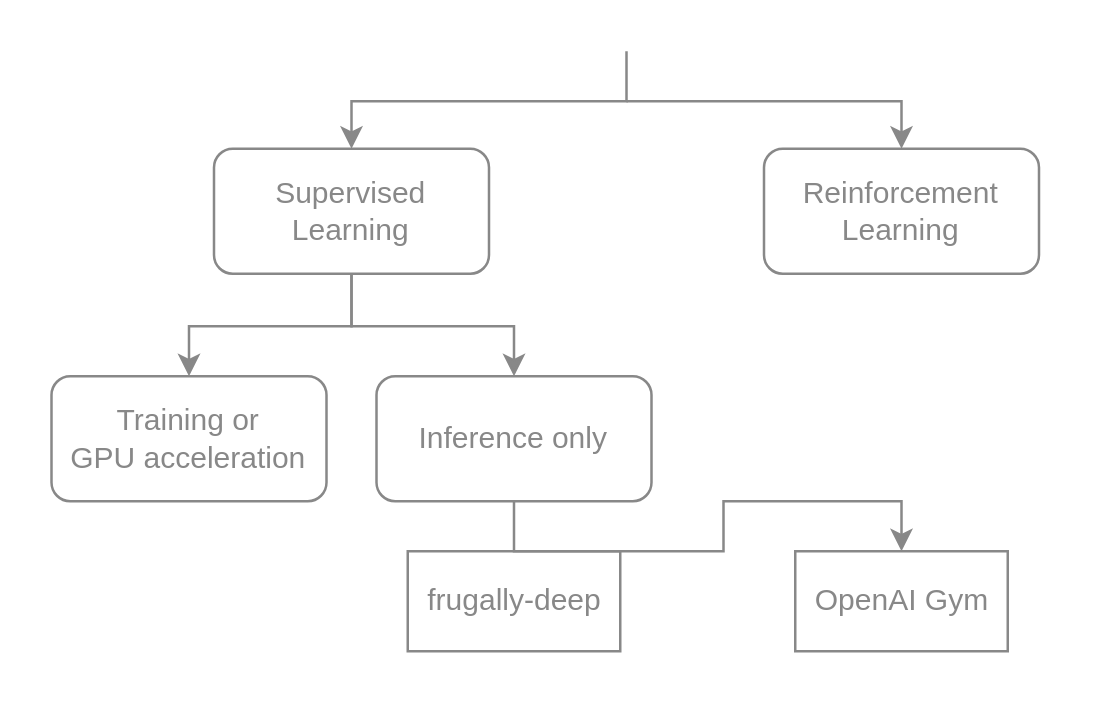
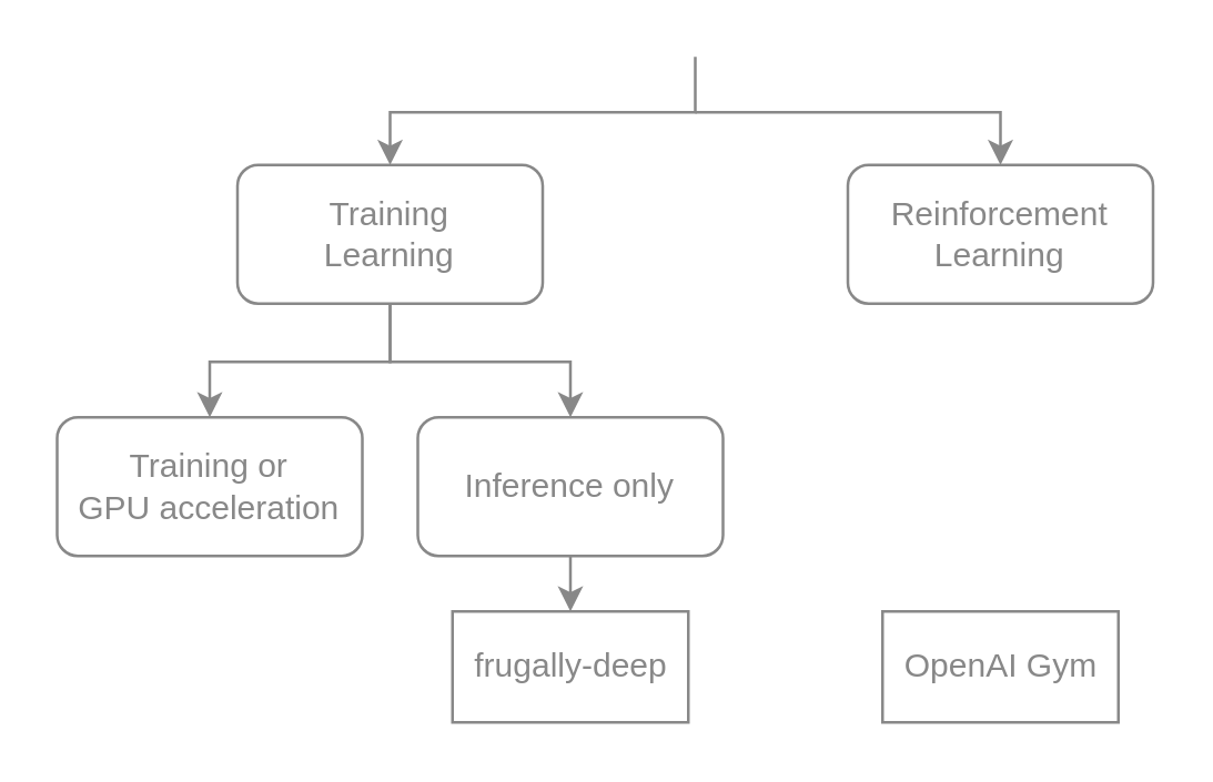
  <mxCell id="0" />
  <mxCell id="1" parent="0" />
  <mxCell id="2" value="Reinforcement&lt;br&gt;Learning" style="rounded=1;whiteSpace=wrap;html=1;strokeColor=#888888;labelBackgroundColor=none;fontColor=#888888;fillColor=none;" parent="1" vertex="1"><mxGeometry x="305" y="59" width="110" height="50" as="geometry" /></mxCell>
  <mxCell id="3" value="OpenAI Gym" style="rounded=0;whiteSpace=wrap;html=1;strokeColor=#888888;labelBackgroundColor=none;fontColor=#888888;fillColor=none;" parent="1" vertex="1"><mxGeometry x="317.5" y="220" width="85" height="40" as="geometry" /></mxCell>
  <mxCell id="4" style="edgeStyle=orthogonalEdgeStyle;rounded=0;orthogonalLoop=1;jettySize=auto;html=1;exitX=0.5;exitY=1;exitDx=0;exitDy=0;entryX=0.5;entryY=0;entryDx=0;entryDy=0;strokeColor=#888888;labelBackgroundColor=none;fontColor=#888888;" parent="1" source="6" target="7" edge="1"><mxGeometry relative="1" as="geometry"><Array as="points"><mxPoint x="140" y="130" /><mxPoint x="75" y="130" /></Array></mxGeometry></mxCell>
  <mxCell id="5" style="edgeStyle=orthogonalEdgeStyle;rounded=0;orthogonalLoop=1;jettySize=auto;html=1;exitX=0.5;exitY=1;exitDx=0;exitDy=0;entryX=0.5;entryY=0;entryDx=0;entryDy=0;strokeColor=#888888;labelBackgroundColor=none;fontColor=#888888;" parent="1" source="6" target="9" edge="1"><mxGeometry relative="1" as="geometry"><Array as="points"><mxPoint x="140" y="130" /><mxPoint x="205" y="130" /></Array></mxGeometry></mxCell>
- <mxCell id="6" value="Supervised&lt;br&gt;Learning" style="rounded=1;whiteSpace=wrap;html=1;strokeColor=#888888;labelBackgroundColor=none;fontColor=#888888;fillColor=none;" parent="1" vertex="1"><mxGeometry x="85" y="59" width="110" height="50" as="geometry" /></mxCell>
+ <mxCell id="6" value="Training&lt;br&gt;Learning" style="rounded=1;whiteSpace=wrap;html=1;strokeColor=#888888;labelBackgroundColor=none;fontColor=#888888;fillColor=none;" parent="1" vertex="1"><mxGeometry x="85" y="59" width="110" height="50" as="geometry" /></mxCell>
  <mxCell id="7" value="Training&amp;nbsp;or&lt;br&gt;GPU acceleration" style="rounded=1;whiteSpace=wrap;html=1;strokeColor=#888888;labelBackgroundColor=none;fontColor=#888888;fillColor=none;" parent="1" vertex="1"><mxGeometry x="20" y="150" width="110" height="50" as="geometry" /></mxCell>
- <mxCell id="8" style="edgeStyle=orthogonalEdgeStyle;rounded=0;orthogonalLoop=1;jettySize=auto;html=1;exitX=0.5;exitY=1;exitDx=0;exitDy=0;strokeColor=#888888;labelBackgroundColor=none;fontColor=#888888;" parent="1" source="9" target="3" edge="1"><mxGeometry relative="1" as="geometry" /></mxCell>
+ <mxCell id="8" style="edgeStyle=orthogonalEdgeStyle;rounded=0;orthogonalLoop=1;jettySize=auto;html=1;exitX=0.5;exitY=1;exitDx=0;exitDy=0;entryX=0.5;entryY=0;entryDx=0;entryDy=0;strokeColor=#888888;labelBackgroundColor=none;fontColor=#888888;" parent="1" source="9" target="10" edge="1"><mxGeometry relative="1" as="geometry" /></mxCell>
  <mxCell id="9" value="Inference only" style="rounded=1;whiteSpace=wrap;html=1;strokeColor=#888888;labelBackgroundColor=none;fontColor=#888888;fillColor=none;" parent="1" vertex="1"><mxGeometry x="150" y="150" width="110" height="50" as="geometry" /></mxCell>
  <mxCell id="10" value="frugally-deep" style="rounded=0;whiteSpace=wrap;html=1;strokeColor=#888888;labelBackgroundColor=none;fontColor=#888888;fillColor=none;" parent="1" vertex="1"><mxGeometry x="162.5" y="220" width="85" height="40" as="geometry" /></mxCell>
  <mxCell id="11" value="" style="endArrow=classic;html=1;rounded=0;entryX=0.5;entryY=0;entryDx=0;entryDy=0;strokeColor=#888888;labelBackgroundColor=none;fontColor=#888888;" parent="1" target="6" edge="1"><mxGeometry width="50" height="50" relative="1" as="geometry"><mxPoint x="250" y="20" as="sourcePoint" /><mxPoint x="370" y="180" as="targetPoint" /><Array as="points"><mxPoint x="250" y="40" /><mxPoint x="140" y="40" /></Array></mxGeometry></mxCell>
  <mxCell id="12" value="" style="endArrow=classic;html=1;rounded=0;entryX=0.5;entryY=0;entryDx=0;entryDy=0;strokeColor=#888888;labelBackgroundColor=none;fontColor=#888888;" parent="1" target="2" edge="1"><mxGeometry width="50" height="50" relative="1" as="geometry"><mxPoint x="250" y="40" as="sourcePoint" /><mxPoint x="340" y="50" as="targetPoint" /><Array as="points"><mxPoint x="290" y="40" /><mxPoint x="360" y="40" /></Array></mxGeometry></mxCell>
